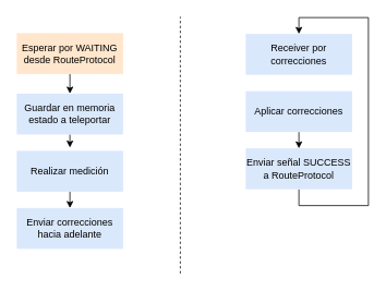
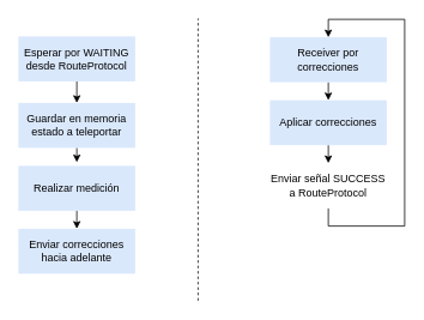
  <mxCell id="0" />
  <mxCell id="1" parent="0" />
  <mxCell id="2" style="edgeStyle=orthogonalEdgeStyle;rounded=0;orthogonalLoop=1;jettySize=auto;html=1;exitX=0.5;exitY=1;exitDx=0;exitDy=0;entryX=0.5;entryY=0;entryDx=0;entryDy=0;" edge="1" parent="1" source="3" target="15"><mxGeometry relative="1" as="geometry" /></mxCell>
- <mxCell id="3" value="Esperar por WAITING desde RouteProtocol" style="rounded=0;whiteSpace=wrap;html=1;fillColor=#ffe6cc;strokeColor=none;" parent="1" vertex="1"><mxGeometry x="20" y="40" width="130" height="50" as="geometry" /></mxCell>
+ <mxCell id="3" value="Esperar por WAITING desde RouteProtocol" style="rounded=0;whiteSpace=wrap;html=1;fillColor=#dae8fc;strokeColor=none;" parent="1" vertex="1"><mxGeometry x="20" y="40" width="130" height="50" as="geometry" /></mxCell>
  <mxCell id="4" style="edgeStyle=orthogonalEdgeStyle;rounded=0;orthogonalLoop=1;jettySize=auto;html=1;exitX=0.5;exitY=1;exitDx=0;exitDy=0;entryX=0.5;entryY=0;entryDx=0;entryDy=0;" edge="1" parent="1" source="5" target="6"><mxGeometry relative="1" as="geometry" /></mxCell>
  <mxCell id="5" value="Realizar medición" style="rounded=0;whiteSpace=wrap;html=1;fillColor=#dae8fc;strokeColor=none;" vertex="1" parent="1"><mxGeometry x="20" y="184" width="130" height="50" as="geometry" /></mxCell>
  <mxCell id="6" value="Enviar correcciones hacia adelante" style="rounded=0;whiteSpace=wrap;html=1;fillColor=#dae8fc;strokeColor=none;" vertex="1" parent="1"><mxGeometry x="20" y="254" width="130" height="50" as="geometry" /></mxCell>
+ <mxCell id="7" style="edgeStyle=orthogonalEdgeStyle;rounded=0;orthogonalLoop=1;jettySize=auto;html=1;exitX=0.5;exitY=1;exitDx=0;exitDy=0;entryX=0.5;entryY=0;entryDx=0;entryDy=0;" edge="1" parent="1" source="8" target="10"><mxGeometry relative="1" as="geometry" /></mxCell>
  <mxCell id="8" value="Receiver por correcciones" style="rounded=0;whiteSpace=wrap;html=1;fillColor=#dae8fc;strokeColor=none;" vertex="1" parent="1"><mxGeometry x="300" y="41" width="130" height="50" as="geometry" /></mxCell>
  <mxCell id="9" style="edgeStyle=orthogonalEdgeStyle;rounded=0;orthogonalLoop=1;jettySize=auto;html=1;exitX=0.5;exitY=1;exitDx=0;exitDy=0;entryX=0.5;entryY=0;entryDx=0;entryDy=0;" edge="1" parent="1" source="10" target="12"><mxGeometry relative="1" as="geometry" /></mxCell>
  <mxCell id="10" value="Aplicar correcciones" style="rounded=0;whiteSpace=wrap;html=1;fillColor=#dae8fc;strokeColor=none;" vertex="1" parent="1"><mxGeometry x="300" y="111" width="130" height="50" as="geometry" /></mxCell>
  <mxCell id="11" style="edgeStyle=orthogonalEdgeStyle;rounded=0;orthogonalLoop=1;jettySize=auto;html=1;exitX=0.5;exitY=1;exitDx=0;exitDy=0;entryX=0.5;entryY=0;entryDx=0;entryDy=0;" edge="1" parent="1" source="12" target="8"><mxGeometry relative="1" as="geometry"><Array as="points"><mxPoint x="365" y="251" /><mxPoint x="450" y="251" /><mxPoint x="450" y="21" /><mxPoint x="365" y="21" /></Array></mxGeometry></mxCell>
- <mxCell id="12" value="Enviar señal SUCCESS a RouteProtocol" style="rounded=0;whiteSpace=wrap;html=1;fillColor=#dae8fc;strokeColor=none;" vertex="1" parent="1"><mxGeometry x="300" y="181" width="130" height="50" as="geometry" /></mxCell>
+ <mxCell id="12" value="Enviar señal SUCCESS a RouteProtocol" style="rounded=0;whiteSpace=wrap;html=1;fillColor=#ffffff;strokeColor=none;" vertex="1" parent="1"><mxGeometry x="300" y="181" width="130" height="50" as="geometry" /></mxCell>
  <mxCell id="13" value="" style="endArrow=none;dashed=1;html=1;rounded=0;" edge="1" parent="1"><mxGeometry width="50" height="50" relative="1" as="geometry"><mxPoint x="220" y="334" as="sourcePoint" /><mxPoint x="220" y="20" as="targetPoint" /></mxGeometry></mxCell>
  <mxCell id="14" style="edgeStyle=orthogonalEdgeStyle;rounded=0;orthogonalLoop=1;jettySize=auto;html=1;exitX=0.5;exitY=1;exitDx=0;exitDy=0;" edge="1" parent="1" source="15"><mxGeometry relative="1" as="geometry"><mxPoint x="85" y="180" as="targetPoint" /></mxGeometry></mxCell>
  <mxCell id="15" value="Guardar en memoria estado a teleportar" style="rounded=0;whiteSpace=wrap;html=1;fillColor=#dae8fc;strokeColor=none;" vertex="1" parent="1"><mxGeometry x="20" y="114" width="130" height="50" as="geometry" /></mxCell>
